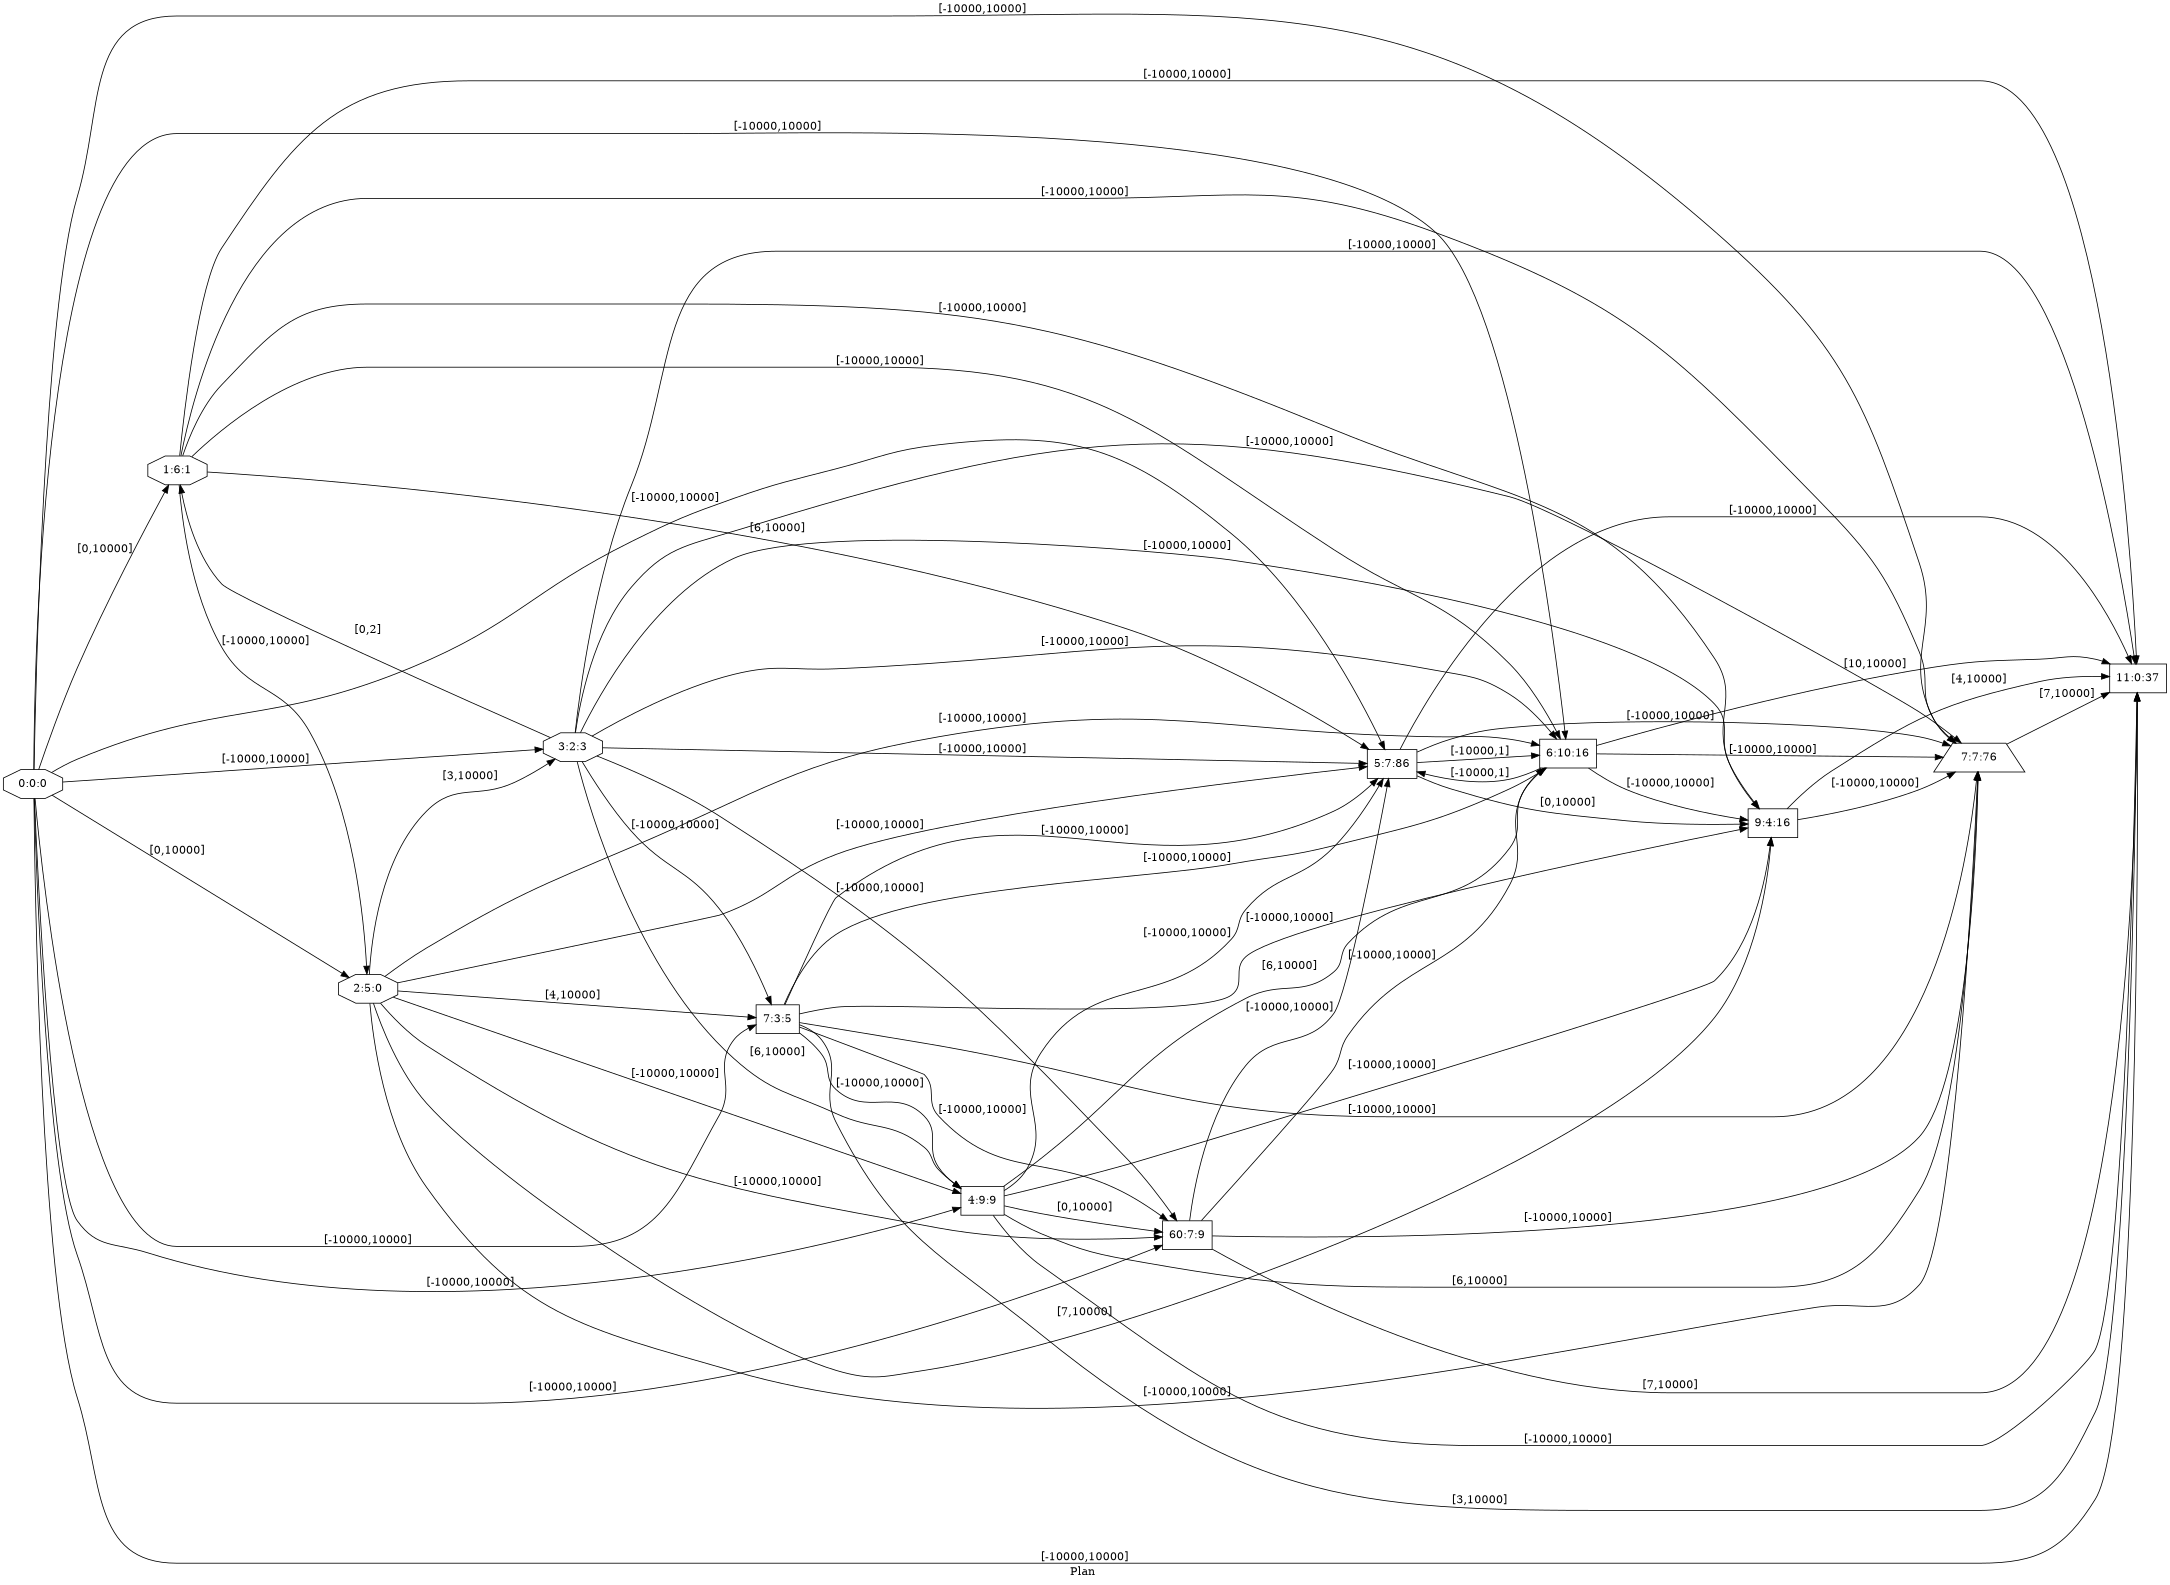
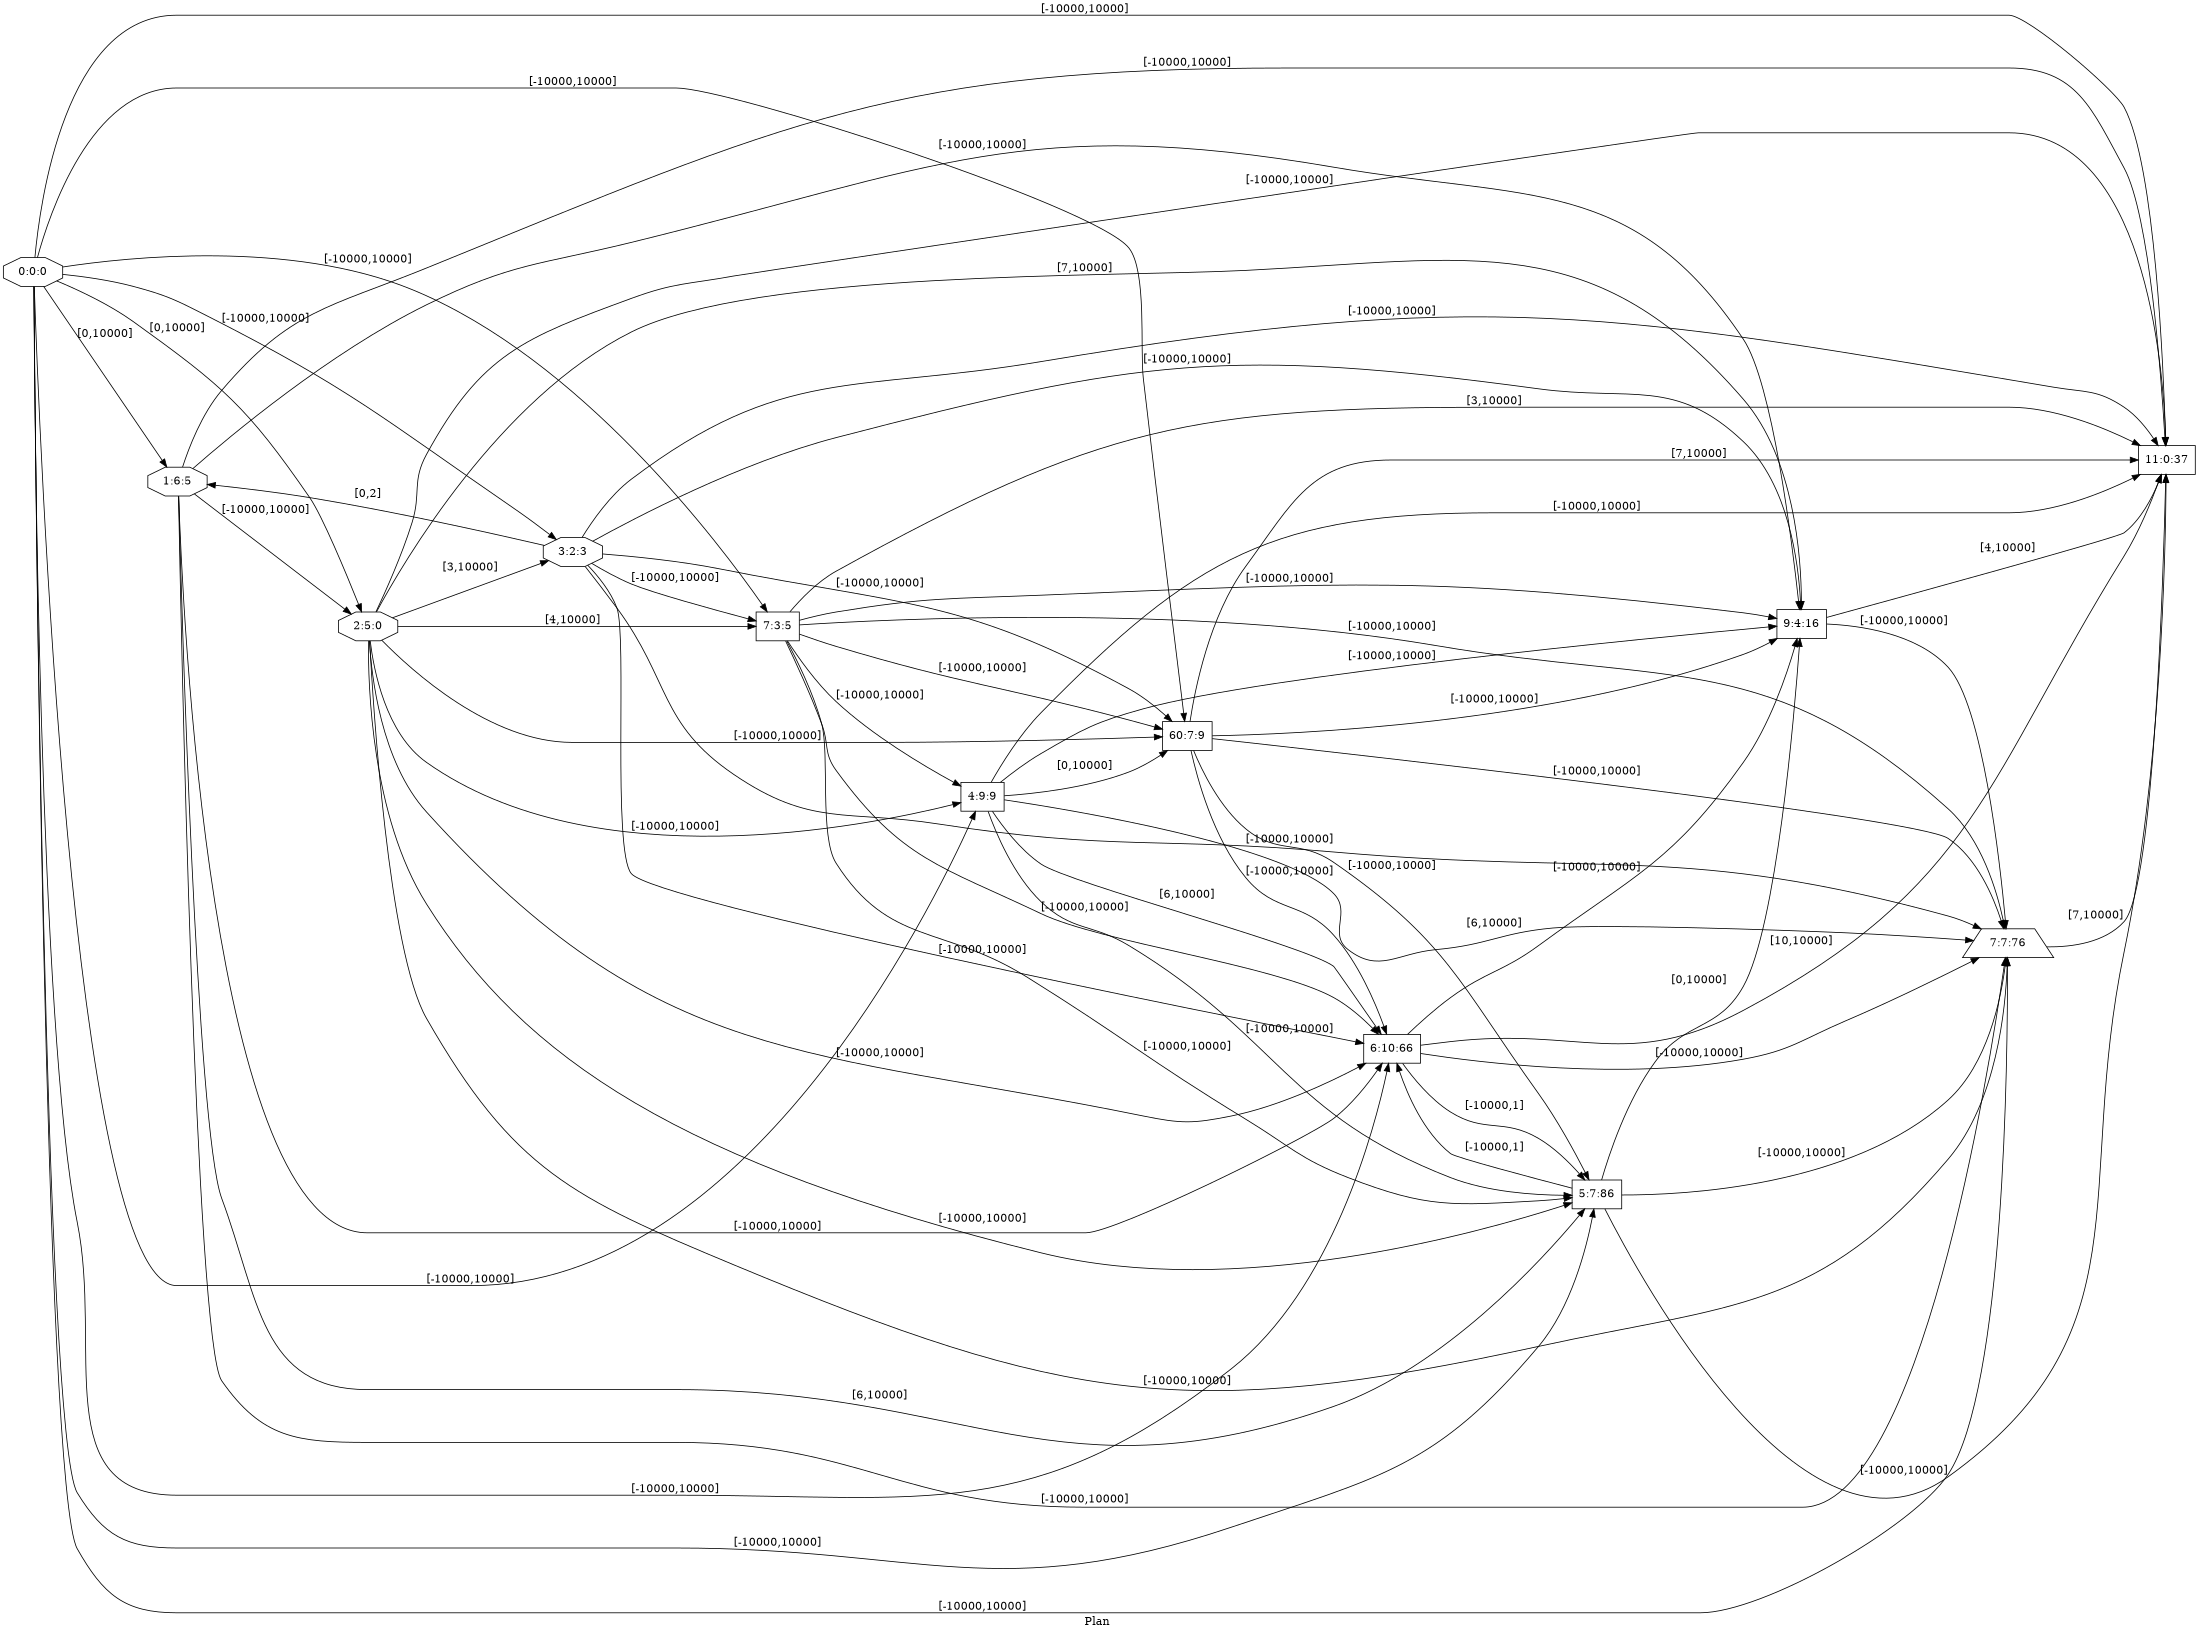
  digraph {
    fldt=0.720498
    label="Plan "
    nodesep=.45
    rankdir=LR
    node [shape=box]
    "0:0:0" [shape=octagon]
-   "1:6:5" [shape=octagon label="1:6:1"]
+   "1:6:5" [shape=octagon]
    "2:5:0" [shape=octagon]
    "3:2:3" [shape=octagon]
    n5 [label="4:9:9"]
    n6 [label="5:7:86"]
-   "6:10:16"
+   "6:10:16" [label="6:10:66"]
    n8 [label="7:7:76" shape=trapezium]
    n9 [label="7:3:5"]
    n10 [label="60:7:9"]
    n11 [label="11:0:37"]
    "9:4:16"
    "0:0:0" -> "1:6:5" [label="[0,10000]"]
    "0:0:0" -> "2:5:0" [label="[0,10000]"]
    "0:0:0" -> "3:2:3" [label="[-10000,10000]"]
    "0:0:0" -> n5 [label="[-10000,10000]"]
    "0:0:0" -> n6 [label="[-10000,10000]"]
    "0:0:0" -> "6:10:16" [label="[-10000,10000]"]
    "0:0:0" -> n8 [label="[-10000,10000]"]
    "0:0:0" -> n9 [label="[-10000,10000]"]
    "0:0:0" -> n10 [label="[-10000,10000]"]
    "0:0:0" -> n11 [label="[-10000,10000]"]
    "1:6:5" -> "2:5:0" [label="[-10000,10000]"]
    "1:6:5" -> n6 [label="[6,10000]"]
    "1:6:5" -> "6:10:16" [label="[-10000,10000]"]
    "1:6:5" -> n8 [label="[-10000,10000]"]
    "1:6:5" -> n11 [label="[-10000,10000]"]
    "1:6:5" -> "9:4:16" [label="[-10000,10000]"]
    "2:5:0" -> "3:2:3" [label="[3,10000]"]
    "2:5:0" -> n5 [label="[-10000,10000]"]
    "2:5:0" -> n6 [label="[-10000,10000]"]
    "2:5:0" -> "6:10:16" [label="[-10000,10000]"]
    "2:5:0" -> n8 [label="[-10000,10000]"]
    "2:5:0" -> n9 [label="[4,10000]"]
    "2:5:0" -> n10 [label="[-10000,10000]"]
+   "2:5:0" -> n11 [label="[-10000,10000]"]
    "2:5:0" -> "9:4:16" [label="[7,10000]"]
    "3:2:3" -> "1:6:5" [label="[0,2]"]
-   "3:2:3" -> n5 [label="[6,10000]"]
-   "3:2:3" -> n6 [label="[-10000,10000]"]
    "3:2:3" -> "6:10:16" [label="[-10000,10000]"]
    "3:2:3" -> n8 [label="[-10000,10000]"]
    "3:2:3" -> n9 [label="[-10000,10000]"]
    "3:2:3" -> n10 [label="[-10000,10000]"]
    "3:2:3" -> n11 [label="[-10000,10000]"]
    "3:2:3" -> "9:4:16" [label="[-10000,10000]"]
    n5 -> n6 [label="[-10000,10000]"]
    n5 -> "6:10:16" [label="[6,10000]"]
    n5 -> n8 [label="[6,10000]"]
    n5 -> n10 [label="[0,10000]"]
    n5 -> n11 [label="[-10000,10000]"]
    n5 -> "9:4:16" [label="[-10000,10000]"]
    n6 -> "6:10:16" [label="[-10000,1]"]
    n6 -> n8 [label="[-10000,10000]"]
    n6 -> n11 [label="[-10000,10000]"]
    n6 -> "9:4:16" [label="[0,10000]"]
    "6:10:16" -> n6 [label="[-10000,1]"]
    "6:10:16" -> n8 [label="[-10000,10000]"]
    "6:10:16" -> n11 [label="[10,10000]"]
    "6:10:16" -> "9:4:16" [label="[-10000,10000]"]
    n8 -> n11 [label="[7,10000]"]
    n9 -> n5 [label="[-10000,10000]"]
    n9 -> n6 [label="[-10000,10000]"]
    n9 -> "6:10:16" [label="[-10000,10000]"]
    n9 -> n8 [label="[-10000,10000]"]
    n9 -> n10 [label="[-10000,10000]"]
    n9 -> n11 [label="[3,10000]"]
    n9 -> "9:4:16" [label="[-10000,10000]"]
    n10 -> n6 [label="[-10000,10000]"]
    n10 -> "6:10:16" [label="[-10000,10000]"]
    n10 -> n8 [label="[-10000,10000]"]
    n10 -> n11 [label="[7,10000]"]
+   n10 -> "9:4:16" [label="[-10000,10000]"]
    "9:4:16" -> n8 [label="[-10000,10000]"]
    "9:4:16" -> n11 [label="[4,10000]"]
  }
